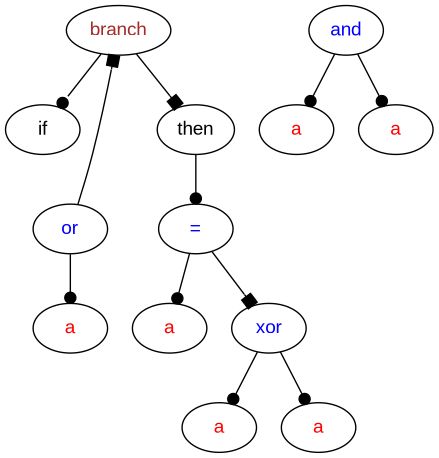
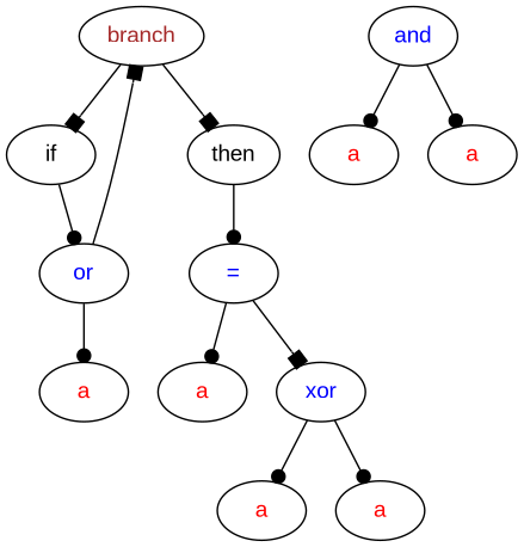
  digraph {
    fontname="Liberation Sans"
    node [fontname="Liberation Sans"]
    edge [arrowhead=dot fontname="Liberation Sans"]
    n1 [label=<<font color="brown">branch</font>>]
    n2 [label=<<font color="black">if</font>>]
    n3 [label=<<font color="black">then</font>>]
    n4 [label=<<font color="blue">or</font>>]
    n5 [label=<<font color="blue">=</font>>]
    n6 [label=<<font color="red">a</font>>]
    n7 [label=<<font color="red">a</font>>]
    n8 [label=<<font color="blue">xor</font>>]
    n9 [label=<<font color="red">a</font>>]
    n10 [label=<<font color="red">a</font>>]
    n11 [label=<<font color="blue">and</font>>]
    n12 [label=<<font color="red">a</font>>]
    n13 [label=<<font color="red">a</font>>]
-   n1 -> n2
+   n1 -> n2 [arrowhead=box]
    n1 -> n3 [arrowhead=box]
+   n2 -> n4
    n3 -> n5
    n4 -> n1 [arrowhead=box]
    n4 -> n6
    n5 -> n7
    n5 -> n8 [arrowhead=box]
    n8 -> n9
    n8 -> n10
    n11 -> n12
    n11 -> n13
  }
